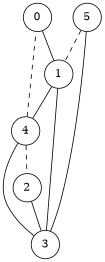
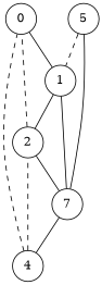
  graph {
    node [shape=circle]
    0
    1
    2
-   3
+   3 [label=7]
    4
    5
    0 -- 1
-   1 -- 4
+   1 -- 2
+   2 -- 0 [style=dashed]
    2 -- 3
    3 -- 1 [style=solid]
    3 -- 4
    4 -- 0 [style=dashed]
    4 -- 2 [style=dashed]
    5 -- 1 [style=dashed]
    5 -- 3 [style=solid]
  }
